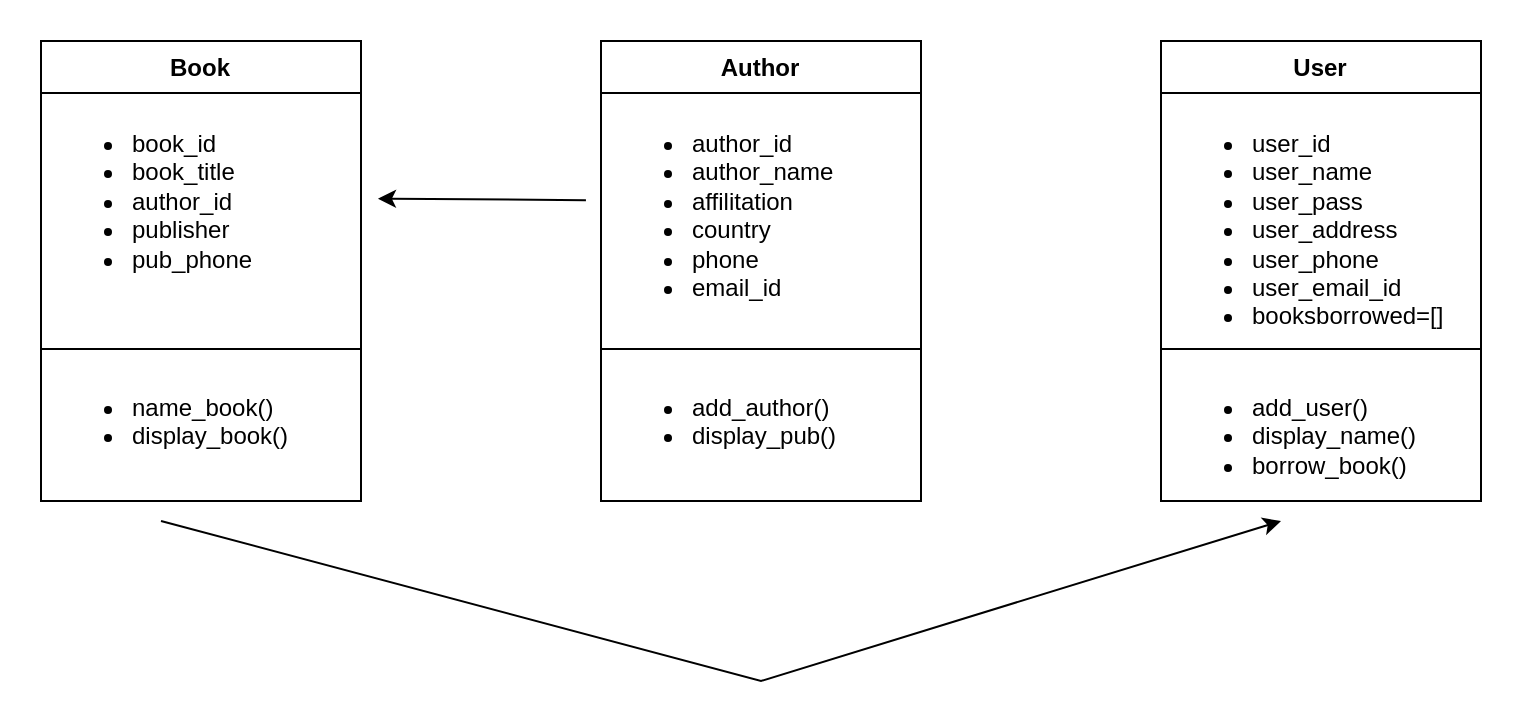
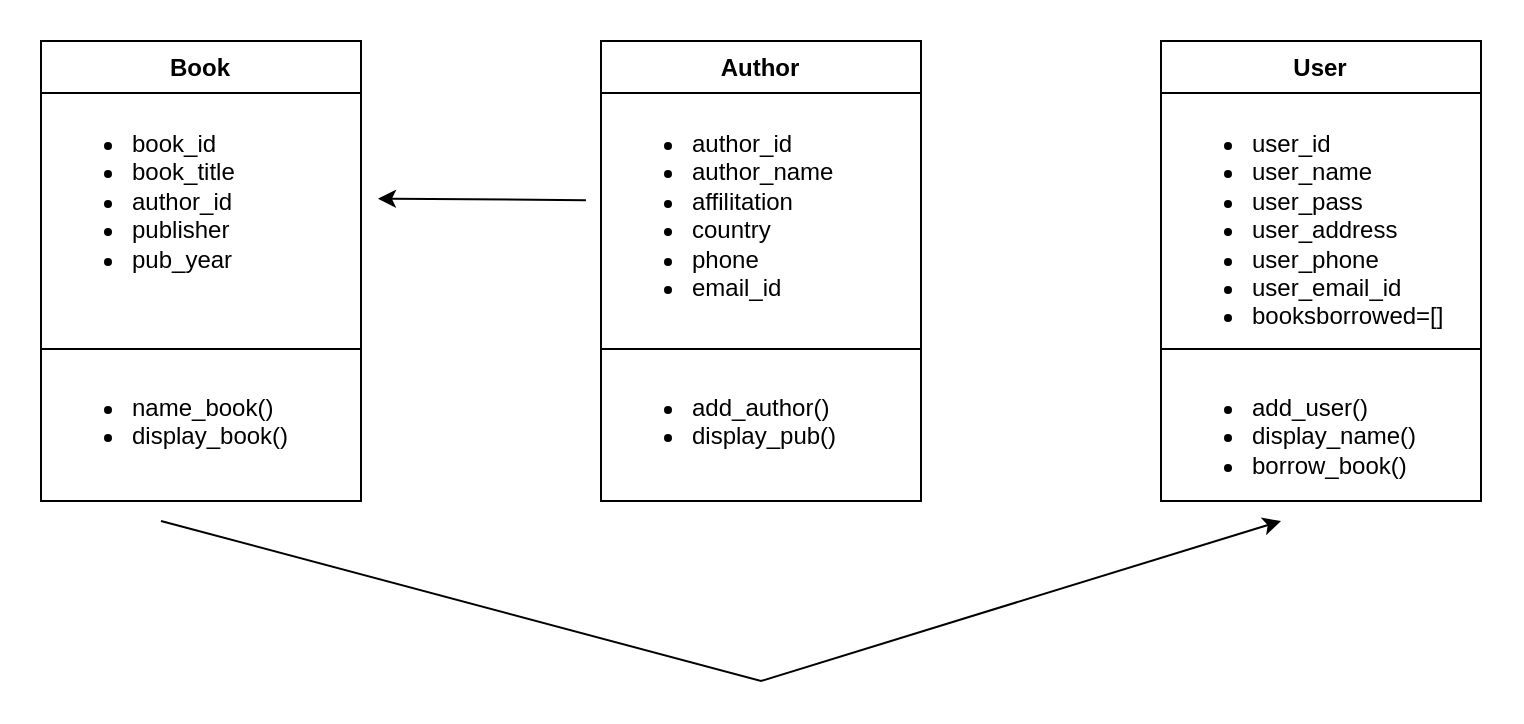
  <mxCell id="0" />
  <mxCell id="1" parent="0" />
  <mxCell id="2" value="Book&lt;div&gt;&lt;br&gt;&lt;/div&gt;" style="swimlane;fontStyle=1;align=center;verticalAlign=top;childLayout=stackLayout;horizontal=1;startSize=26;horizontalStack=0;resizeParent=1;resizeParentMax=0;resizeLast=0;collapsible=1;marginBottom=0;whiteSpace=wrap;html=1;" vertex="1" parent="1"><mxGeometry x="20" y="20" width="160" height="230" as="geometry" /></mxCell>
- <mxCell id="3" value="&lt;ul&gt;&lt;li&gt;book_id&lt;/li&gt;&lt;li&gt;book_title&lt;/li&gt;&lt;li&gt;author_id&lt;/li&gt;&lt;li&gt;publisher&lt;/li&gt;&lt;li&gt;pub_phone&lt;/li&gt;&lt;/ul&gt;" style="text;strokeColor=none;fillColor=none;align=left;verticalAlign=top;spacingLeft=4;spacingRight=4;overflow=hidden;rotatable=0;points=[[0,0.5],[1,0.5]];portConstraint=eastwest;whiteSpace=wrap;html=1;" vertex="1" parent="2"><mxGeometry y="26" width="160" height="124" as="geometry" /></mxCell>
+ <mxCell id="3" value="&lt;ul&gt;&lt;li&gt;book_id&lt;/li&gt;&lt;li&gt;book_title&lt;/li&gt;&lt;li&gt;author_id&lt;/li&gt;&lt;li&gt;publisher&lt;/li&gt;&lt;li&gt;pub_year&lt;/li&gt;&lt;/ul&gt;" style="text;strokeColor=none;fillColor=none;align=left;verticalAlign=top;spacingLeft=4;spacingRight=4;overflow=hidden;rotatable=0;points=[[0,0.5],[1,0.5]];portConstraint=eastwest;whiteSpace=wrap;html=1;" vertex="1" parent="2"><mxGeometry y="26" width="160" height="124" as="geometry" /></mxCell>
  <mxCell id="4" value="" style="line;strokeWidth=1;fillColor=none;align=left;verticalAlign=middle;spacingTop=-1;spacingLeft=3;spacingRight=3;rotatable=0;labelPosition=right;points=[];portConstraint=eastwest;strokeColor=inherit;" vertex="1" parent="2"><mxGeometry y="150" width="160" height="8" as="geometry" /></mxCell>
  <mxCell id="5" value="&lt;ul&gt;&lt;li&gt;name_book()&lt;/li&gt;&lt;li&gt;display_book()&lt;/li&gt;&lt;/ul&gt;" style="text;strokeColor=none;fillColor=none;align=left;verticalAlign=top;spacingLeft=4;spacingRight=4;overflow=hidden;rotatable=0;points=[[0,0.5],[1,0.5]];portConstraint=eastwest;whiteSpace=wrap;html=1;" vertex="1" parent="2"><mxGeometry y="158" width="160" height="72" as="geometry" /></mxCell>
  <mxCell id="6" value="Author" style="swimlane;fontStyle=1;align=center;verticalAlign=top;childLayout=stackLayout;horizontal=1;startSize=26;horizontalStack=0;resizeParent=1;resizeParentMax=0;resizeLast=0;collapsible=1;marginBottom=0;whiteSpace=wrap;html=1;" vertex="1" parent="1"><mxGeometry x="300" y="20" width="160" height="230" as="geometry" /></mxCell>
  <mxCell id="7" value="&lt;ul&gt;&lt;li&gt;author_id&lt;/li&gt;&lt;li&gt;author_name&lt;/li&gt;&lt;li&gt;affilitation&lt;/li&gt;&lt;li&gt;country&lt;/li&gt;&lt;li&gt;phone&lt;/li&gt;&lt;li&gt;email_id&lt;/li&gt;&lt;/ul&gt;" style="text;strokeColor=none;fillColor=none;align=left;verticalAlign=top;spacingLeft=4;spacingRight=4;overflow=hidden;rotatable=0;points=[[0,0.5],[1,0.5]];portConstraint=eastwest;whiteSpace=wrap;html=1;" vertex="1" parent="6"><mxGeometry y="26" width="160" height="124" as="geometry" /></mxCell>
  <mxCell id="8" value="" style="line;strokeWidth=1;fillColor=none;align=left;verticalAlign=middle;spacingTop=-1;spacingLeft=3;spacingRight=3;rotatable=0;labelPosition=right;points=[];portConstraint=eastwest;strokeColor=inherit;" vertex="1" parent="6"><mxGeometry y="150" width="160" height="8" as="geometry" /></mxCell>
  <mxCell id="9" value="&lt;ul&gt;&lt;li&gt;add_author()&lt;/li&gt;&lt;li&gt;display_pub()&lt;/li&gt;&lt;/ul&gt;" style="text;strokeColor=none;fillColor=none;align=left;verticalAlign=top;spacingLeft=4;spacingRight=4;overflow=hidden;rotatable=0;points=[[0,0.5],[1,0.5]];portConstraint=eastwest;whiteSpace=wrap;html=1;" vertex="1" parent="6"><mxGeometry y="158" width="160" height="72" as="geometry" /></mxCell>
  <mxCell id="10" value="User" style="swimlane;fontStyle=1;align=center;verticalAlign=top;childLayout=stackLayout;horizontal=1;startSize=26;horizontalStack=0;resizeParent=1;resizeParentMax=0;resizeLast=0;collapsible=1;marginBottom=0;whiteSpace=wrap;html=1;" vertex="1" parent="1"><mxGeometry x="580" y="20" width="160" height="230" as="geometry" /></mxCell>
  <mxCell id="11" value="&lt;ul&gt;&lt;li&gt;user_id&lt;/li&gt;&lt;li&gt;user_name&lt;/li&gt;&lt;li&gt;user_pass&lt;/li&gt;&lt;li&gt;user_address&lt;/li&gt;&lt;li&gt;user_phone&lt;/li&gt;&lt;li&gt;user_email_id&lt;/li&gt;&lt;li&gt;booksborrowed=[]&lt;/li&gt;&lt;/ul&gt;" style="text;strokeColor=none;fillColor=none;align=left;verticalAlign=top;spacingLeft=4;spacingRight=4;overflow=hidden;rotatable=0;points=[[0,0.5],[1,0.5]];portConstraint=eastwest;whiteSpace=wrap;html=1;" vertex="1" parent="10"><mxGeometry y="26" width="160" height="124" as="geometry" /></mxCell>
  <mxCell id="12" value="" style="line;strokeWidth=1;fillColor=none;align=left;verticalAlign=middle;spacingTop=-1;spacingLeft=3;spacingRight=3;rotatable=0;labelPosition=right;points=[];portConstraint=eastwest;strokeColor=inherit;" vertex="1" parent="10"><mxGeometry y="150" width="160" height="8" as="geometry" /></mxCell>
  <mxCell id="13" value="&lt;ul&gt;&lt;li&gt;add_user()&lt;/li&gt;&lt;li&gt;display_name()&lt;/li&gt;&lt;li&gt;borrow_book()&lt;/li&gt;&lt;/ul&gt;" style="text;strokeColor=none;fillColor=none;align=left;verticalAlign=top;spacingLeft=4;spacingRight=4;overflow=hidden;rotatable=0;points=[[0,0.5],[1,0.5]];portConstraint=eastwest;whiteSpace=wrap;html=1;" vertex="1" parent="10"><mxGeometry y="158" width="160" height="72" as="geometry" /></mxCell>
  <mxCell id="14" value="" style="endArrow=classic;html=1;rounded=0;entryX=1.053;entryY=0.426;entryDx=0;entryDy=0;entryPerimeter=0;exitX=-0.047;exitY=0.432;exitDx=0;exitDy=0;exitPerimeter=0;" edge="1" parent="1" source="7" target="3"><mxGeometry width="50" height="50" relative="1" as="geometry"><mxPoint x="280" y="100" as="sourcePoint" /><mxPoint x="330" y="50" as="targetPoint" /></mxGeometry></mxCell>
  <mxCell id="15" value="" style="endArrow=classic;html=1;rounded=0;" edge="1" parent="1"><mxGeometry width="50" height="50" relative="1" as="geometry"><mxPoint x="80" y="260" as="sourcePoint" /><mxPoint x="640" y="260" as="targetPoint" /><Array as="points"><mxPoint x="380" y="340" /></Array></mxGeometry></mxCell>
